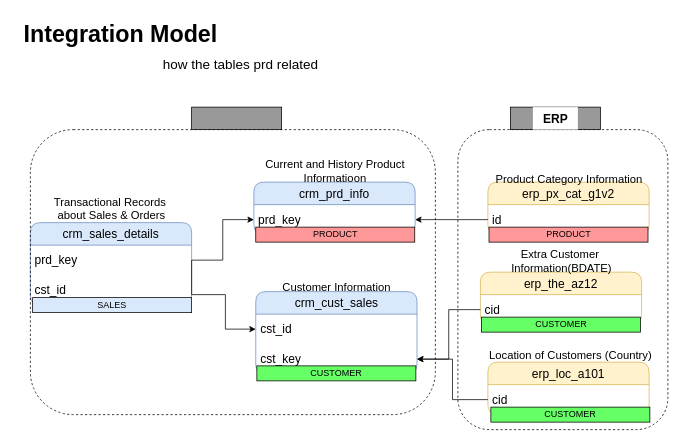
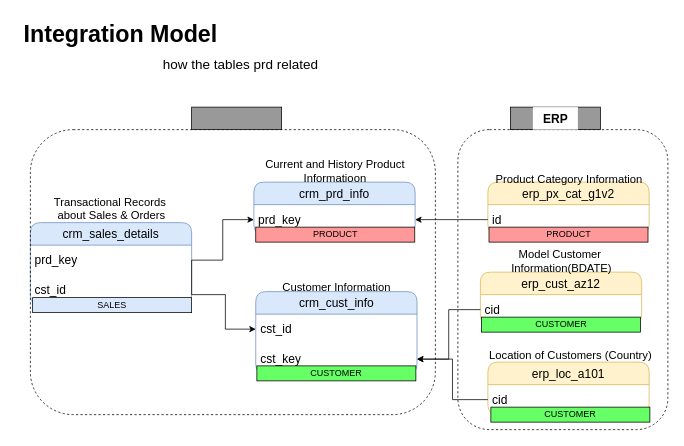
  <mxCell id="0" />
  <mxCell id="1" parent="0" />
  <mxCell id="2" value="&lt;font style=&quot;font-size: 31px;&quot;&gt;&lt;b style=&quot;&quot;&gt;Integration Model&lt;/b&gt;&lt;/font&gt;" style="text;html=1;align=center;verticalAlign=middle;resizable=0;points=[];autosize=1;strokeColor=none;fillColor=none;" parent="1" vertex="1"><mxGeometry y="20" width="280" height="50" as="geometry" x="20" /></mxCell>
  <mxCell id="3" value="&lt;font style=&quot;font-size: 18px;&quot;&gt;how the tables prd related&lt;/font&gt;" style="text;html=1;align=center;verticalAlign=middle;resizable=0;points=[];autosize=1;strokeColor=none;fillColor=none;" parent="1" vertex="1"><mxGeometry x="205" y="65" width="230" height="40" as="geometry" /></mxCell>
- <mxCell id="4" value="crm_cust_sales" style="swimlane;fontStyle=0;childLayout=stackLayout;horizontal=1;startSize=30;horizontalStack=0;resizeParent=1;resizeParentMax=0;resizeLast=0;collapsible=1;marginBottom=0;whiteSpace=wrap;html=1;rounded=1;fillColor=#dae8fc;strokeColor=#6c8ebf;fontSize=16;" parent="1" vertex="1"><mxGeometry x="340.5" y="388" width="215" height="110" as="geometry" /></mxCell>
+ <mxCell id="4" value="crm_cust_info" style="swimlane;fontStyle=0;childLayout=stackLayout;horizontal=1;startSize=30;horizontalStack=0;resizeParent=1;resizeParentMax=0;resizeLast=0;collapsible=1;marginBottom=0;whiteSpace=wrap;html=1;rounded=1;fillColor=#dae8fc;strokeColor=#6c8ebf;fontSize=16;" parent="1" vertex="1"><mxGeometry x="340.5" y="388" width="215" height="110" as="geometry" /></mxCell>
  <mxCell id="5" value="cst_id" style="text;strokeColor=none;fillColor=none;align=left;verticalAlign=middle;spacingLeft=4;spacingRight=4;overflow=hidden;points=[[0,0.5],[1,0.5]];portConstraint=eastwest;rotatable=0;whiteSpace=wrap;html=1;fontSize=16;" parent="4" vertex="1"><mxGeometry y="30" width="215" height="40" as="geometry" /></mxCell>
  <mxCell id="6" value="cst_key" style="text;strokeColor=none;fillColor=none;align=left;verticalAlign=middle;spacingLeft=4;spacingRight=4;overflow=hidden;points=[[0,0.5],[1,0.5]];portConstraint=eastwest;rotatable=0;whiteSpace=wrap;html=1;fontSize=16;" parent="4" vertex="1"><mxGeometry y="70" width="215" height="40" as="geometry" /></mxCell>
  <mxCell id="7" value="&lt;font style=&quot;font-size: 15px;&quot;&gt;Customer Information&lt;/font&gt;" style="text;html=1;align=center;verticalAlign=middle;resizable=0;points=[];autosize=1;strokeColor=none;fillColor=none;" parent="1" vertex="1"><mxGeometry x="363" y="366" width="170" height="30" as="geometry" /></mxCell>
  <mxCell id="8" value="crm_prd_info" style="swimlane;fontStyle=0;childLayout=stackLayout;horizontal=1;startSize=30;horizontalStack=0;resizeParent=1;resizeParentMax=0;resizeLast=0;collapsible=1;marginBottom=0;whiteSpace=wrap;html=1;rounded=1;fillColor=#dae8fc;strokeColor=#6c8ebf;fontSize=16;" parent="1" vertex="1"><mxGeometry x="338" y="242" width="215" height="70" as="geometry" /></mxCell>
  <mxCell id="9" value="prd_key" style="text;strokeColor=none;fillColor=none;align=left;verticalAlign=middle;spacingLeft=4;spacingRight=4;overflow=hidden;points=[[0,0.5],[1,0.5]];portConstraint=eastwest;rotatable=0;whiteSpace=wrap;html=1;fontSize=16;" parent="8" vertex="1"><mxGeometry y="30" width="215" height="40" as="geometry" /></mxCell>
  <mxCell id="10" value="&lt;span style=&quot;font-size: 15px;&quot;&gt;Current and History Product&lt;/span&gt;&lt;div&gt;&lt;span style=&quot;font-size: 15px;&quot;&gt;Informatioon&lt;/span&gt;&lt;/div&gt;" style="text;html=1;align=center;verticalAlign=middle;resizable=0;points=[];autosize=1;strokeColor=none;fillColor=none;" parent="1" vertex="1"><mxGeometry x="340.5" y="202" width="210" height="50" as="geometry" /></mxCell>
  <mxCell id="11" value="crm_sales_details" style="swimlane;fontStyle=0;childLayout=stackLayout;horizontal=1;startSize=30;horizontalStack=0;resizeParent=1;resizeParentMax=0;resizeLast=0;collapsible=1;marginBottom=0;whiteSpace=wrap;html=1;rounded=1;fillColor=#dae8fc;strokeColor=#6c8ebf;fontSize=16;" parent="1" vertex="1"><mxGeometry x="40" y="296" width="215" height="110" as="geometry" /></mxCell>
  <mxCell id="12" value="prd_key" style="text;strokeColor=none;fillColor=none;align=left;verticalAlign=middle;spacingLeft=4;spacingRight=4;overflow=hidden;points=[[0,0.5],[1,0.5]];portConstraint=eastwest;rotatable=0;whiteSpace=wrap;html=1;fontSize=16;" parent="11" vertex="1"><mxGeometry y="30" width="215" height="40" as="geometry" /></mxCell>
  <mxCell id="13" value="cst_id" style="text;strokeColor=none;fillColor=none;align=left;verticalAlign=middle;spacingLeft=4;spacingRight=4;overflow=hidden;points=[[0,0.5],[1,0.5]];portConstraint=eastwest;rotatable=0;whiteSpace=wrap;html=1;fontSize=16;" parent="11" vertex="1"><mxGeometry y="70" width="215" height="40" as="geometry" /></mxCell>
  <mxCell id="14" value="&lt;span style=&quot;font-size: 15px;&quot;&gt;Transactional Records&amp;nbsp;&lt;/span&gt;&lt;div&gt;&lt;span style=&quot;font-size: 15px;&quot;&gt;about Sales &amp;amp; Orders&lt;/span&gt;&lt;/div&gt;" style="text;html=1;align=center;verticalAlign=middle;resizable=0;points=[];autosize=1;strokeColor=none;fillColor=none;" parent="1" vertex="1"><mxGeometry x="57.5" y="252" width="180" height="50" as="geometry" /></mxCell>
  <mxCell id="15" style="edgeStyle=orthogonalEdgeStyle;rounded=0;orthogonalLoop=1;jettySize=auto;html=1;exitX=1;exitY=0.5;exitDx=0;exitDy=0;entryX=0;entryY=0.5;entryDx=0;entryDy=0;" parent="1" source="12" target="5" edge="1"><mxGeometry relative="1" as="geometry"><Array as="points"><mxPoint x="255" y="392" /><mxPoint x="300" y="392" /><mxPoint x="300" y="438" /></Array></mxGeometry></mxCell>
  <mxCell id="16" style="edgeStyle=orthogonalEdgeStyle;rounded=0;orthogonalLoop=1;jettySize=auto;html=1;exitX=1;exitY=0.5;exitDx=0;exitDy=0;entryX=0;entryY=0.5;entryDx=0;entryDy=0;" parent="1" source="12" target="9" edge="1"><mxGeometry relative="1" as="geometry" /></mxCell>
- <mxCell id="17" value="erp_the_az12" style="swimlane;fontStyle=0;childLayout=stackLayout;horizontal=1;startSize=30;horizontalStack=0;resizeParent=1;resizeParentMax=0;resizeLast=0;collapsible=1;marginBottom=0;whiteSpace=wrap;html=1;rounded=1;fillColor=#fff2cc;strokeColor=#d6b656;fontSize=16;" parent="1" vertex="1"><mxGeometry x="640" y="362" width="215" height="70" as="geometry" /></mxCell>
+ <mxCell id="17" value="erp_cust_az12" style="swimlane;fontStyle=0;childLayout=stackLayout;horizontal=1;startSize=30;horizontalStack=0;resizeParent=1;resizeParentMax=0;resizeLast=0;collapsible=1;marginBottom=0;whiteSpace=wrap;html=1;rounded=1;fillColor=#fff2cc;strokeColor=#d6b656;fontSize=16;" parent="1" vertex="1"><mxGeometry x="640" y="362" width="215" height="70" as="geometry" /></mxCell>
  <mxCell id="18" value="cid" style="text;strokeColor=none;fillColor=none;align=left;verticalAlign=middle;spacingLeft=4;spacingRight=4;overflow=hidden;points=[[0,0.5],[1,0.5]];portConstraint=eastwest;rotatable=0;whiteSpace=wrap;html=1;fontSize=16;" parent="17" vertex="1"><mxGeometry y="30" width="215" height="40" as="geometry" /></mxCell>
- <mxCell id="19" value="&lt;span style=&quot;font-size: 15px;&quot;&gt;Extra Customer&amp;nbsp;&lt;/span&gt;&lt;div&gt;&lt;span style=&quot;font-size: 15px;&quot;&gt;Information(BDATE)&lt;/span&gt;&lt;/div&gt;" style="text;html=1;align=center;verticalAlign=middle;resizable=0;points=[];autosize=1;strokeColor=none;fillColor=none;" parent="1" vertex="1"><mxGeometry x="667.5" y="322" width="160" height="50" as="geometry" /></mxCell>
+ <mxCell id="19" value="&lt;span style=&quot;font-size: 15px;&quot;&gt;Model Customer&amp;nbsp;&lt;/span&gt;&lt;div&gt;&lt;span style=&quot;font-size: 15px;&quot;&gt;Information(BDATE)&lt;/span&gt;&lt;/div&gt;" style="text;html=1;align=center;verticalAlign=middle;resizable=0;points=[];autosize=1;strokeColor=none;fillColor=none;" parent="1" vertex="1"><mxGeometry x="667.5" y="322" width="160" height="50" as="geometry" /></mxCell>
  <mxCell id="20" style="edgeStyle=orthogonalEdgeStyle;rounded=0;orthogonalLoop=1;jettySize=auto;html=1;exitX=0;exitY=0.5;exitDx=0;exitDy=0;entryX=1;entryY=0.5;entryDx=0;entryDy=0;" parent="1" source="18" target="6" edge="1"><mxGeometry relative="1" as="geometry" /></mxCell>
  <mxCell id="21" value="erp_loc_a101" style="swimlane;fontStyle=0;childLayout=stackLayout;horizontal=1;startSize=30;horizontalStack=0;resizeParent=1;resizeParentMax=0;resizeLast=0;collapsible=1;marginBottom=0;whiteSpace=wrap;html=1;rounded=1;fillColor=#fff2cc;strokeColor=#d6b656;fontSize=16;" parent="1" vertex="1"><mxGeometry x="650" y="482" width="215" height="70" as="geometry" /></mxCell>
  <mxCell id="22" value="cid" style="text;strokeColor=none;fillColor=none;align=left;verticalAlign=middle;spacingLeft=4;spacingRight=4;overflow=hidden;points=[[0,0.5],[1,0.5]];portConstraint=eastwest;rotatable=0;whiteSpace=wrap;html=1;fontSize=16;" parent="21" vertex="1"><mxGeometry y="30" width="215" height="40" as="geometry" /></mxCell>
  <mxCell id="23" value="&lt;span style=&quot;font-size: 15px;&quot;&gt;Location of Customers (Country)&lt;/span&gt;" style="text;html=1;align=center;verticalAlign=middle;resizable=0;points=[];autosize=1;strokeColor=none;fillColor=none;" parent="1" vertex="1"><mxGeometry x="640" y="457" width="240" height="30" as="geometry" /></mxCell>
  <mxCell id="24" style="edgeStyle=orthogonalEdgeStyle;rounded=0;orthogonalLoop=1;jettySize=auto;html=1;exitX=0;exitY=0.5;exitDx=0;exitDy=0;entryX=1;entryY=0.5;entryDx=0;entryDy=0;" parent="1" source="22" target="6" edge="1"><mxGeometry relative="1" as="geometry" /></mxCell>
  <mxCell id="25" value="erp_px_cat_g1v2" style="swimlane;fontStyle=0;childLayout=stackLayout;horizontal=1;startSize=30;horizontalStack=0;resizeParent=1;resizeParentMax=0;resizeLast=0;collapsible=1;marginBottom=0;whiteSpace=wrap;html=1;rounded=1;fillColor=#fff2cc;strokeColor=#d6b656;fontSize=16;" parent="1" vertex="1"><mxGeometry x="650" y="242" width="215" height="70" as="geometry" /></mxCell>
  <mxCell id="26" value="id" style="text;strokeColor=none;fillColor=none;align=left;verticalAlign=middle;spacingLeft=4;spacingRight=4;overflow=hidden;points=[[0,0.5],[1,0.5]];portConstraint=eastwest;rotatable=0;whiteSpace=wrap;html=1;fontSize=16;" parent="25" vertex="1"><mxGeometry y="30" width="215" height="40" as="geometry" /></mxCell>
  <mxCell id="27" value="&lt;span style=&quot;font-size: 15px;&quot;&gt;Product Category Information&lt;/span&gt;" style="text;html=1;align=center;verticalAlign=middle;resizable=0;points=[];autosize=1;strokeColor=none;fillColor=none;" parent="1" vertex="1"><mxGeometry x="647.5" y="222" width="220" height="30" as="geometry" /></mxCell>
  <mxCell id="28" style="edgeStyle=orthogonalEdgeStyle;rounded=0;orthogonalLoop=1;jettySize=auto;html=1;exitX=0;exitY=0.5;exitDx=0;exitDy=0;" parent="1" source="26" target="9" edge="1"><mxGeometry relative="1" as="geometry" /></mxCell>
  <mxCell id="29" value="" style="rounded=1;whiteSpace=wrap;html=1;fillColor=none;dashed=1;" parent="1" vertex="1"><mxGeometry x="40" y="172" width="540" height="380" as="geometry" /></mxCell>
  <mxCell id="30" value="" style="rounded=0;whiteSpace=wrap;html=1;fillColor=#999999;" parent="1" vertex="1"><mxGeometry x="255" y="142" width="120" height="30" as="geometry" /></mxCell>
  <mxCell id="31" value="" style="rounded=1;whiteSpace=wrap;html=1;fillColor=none;dashed=1;" parent="1" vertex="1"><mxGeometry x="610" y="172" width="280" height="400" as="geometry" /></mxCell>
  <mxCell id="32" value="" style="rounded=0;whiteSpace=wrap;html=1;fillColor=#999999;" parent="1" vertex="1"><mxGeometry x="680" y="142" width="120" height="30" as="geometry" /></mxCell>
  <mxCell id="33" value="&lt;span style=&quot;font-size: 16px;&quot;&gt;&lt;b&gt;ERP&lt;/b&gt;&lt;/span&gt;" style="text;html=1;align=center;verticalAlign=middle;resizable=0;points=[];autosize=1;strokeColor=none;fillColor=default;" parent="1" vertex="1"><mxGeometry x="710" y="142" width="60" height="30" as="geometry" /></mxCell>
  <mxCell id="34" value="PRODUCT" style="rounded=0;whiteSpace=wrap;html=1;fillColor=#FF9999;" vertex="1" parent="1"><mxGeometry x="340.5" y="302" width="212" height="20" as="geometry" /></mxCell>
  <mxCell id="35" value="PRODUCT" style="rounded=0;whiteSpace=wrap;html=1;fillColor=#FF9999;" vertex="1" parent="1"><mxGeometry x="651.5" y="302" width="212" height="20" as="geometry" /></mxCell>
  <mxCell id="36" value="CUSTOMER" style="rounded=0;whiteSpace=wrap;html=1;fillColor=#66FF66;" vertex="1" parent="1"><mxGeometry x="342" y="487" width="212" height="20" as="geometry" /></mxCell>
  <mxCell id="37" value="CUSTOMER" style="rounded=0;whiteSpace=wrap;html=1;fillColor=#66FF66;" vertex="1" parent="1"><mxGeometry x="641.5" y="422" width="212" height="20" as="geometry" /></mxCell>
  <mxCell id="38" value="CUSTOMER" style="rounded=0;whiteSpace=wrap;html=1;fillColor=#66FF66;" vertex="1" parent="1"><mxGeometry x="654" y="542" width="212" height="20" as="geometry" /></mxCell>
  <mxCell id="39" value="SALES" style="rounded=0;whiteSpace=wrap;html=1;fillColor=#dae8fc;" vertex="1" parent="1"><mxGeometry x="43" y="396" width="212" height="20" as="geometry" /></mxCell>
